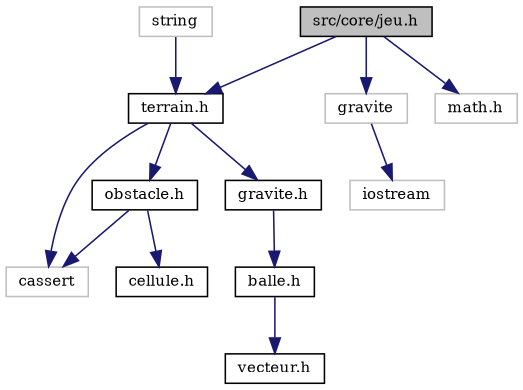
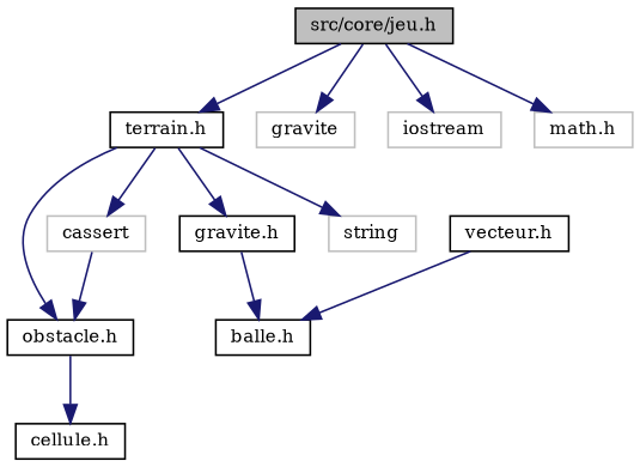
  digraph {
    fontname="DejaVu Serif"
    node [color=black fillcolor=white fontname="DejaVu Serif" fontsize=10 shape=record style=filled]
    edge [color=midnightblue fontname="DejaVu Serif" fontsize=10 labelfontname=Helvetica labelfontsize=10 style=solid]
    n1 [fillcolor=grey75 fontcolor=black height=0.2 label="src/core/jeu.h" width=0.4]
    n2 [height=0.2 label="terrain.h" width=0.4]
    n3 [color=grey75 height=0.2 label=gravite width=0.4]
    n4 [color=grey75 height=0.2 label=iostream width=0.4]
    n5 [color=grey75 height=0.2 label="math.h" width=0.4]
    n6 [height=0.2 label="obstacle.h" width=0.4]
    n7 [color=grey75 height=0.2 label=cassert width=0.4]
    n8 [height=0.2 label="gravite.h" width=0.4]
    n9 [color=grey75 height=0.2 label=string width=0.4]
    n10 [height=0.2 label="cellule.h" width=0.4]
    n11 [height=0.2 label="balle.h" width=0.4]
    n12 [height=0.2 label="vecteur.h" width=0.4]
    n1 -> n2
    n1 -> n3
-   n3 -> n4
+   n1 -> n4
    n1 -> n5
    n2 -> n6
    n2 -> n7
    n2 -> n8
-   n9 -> n2
-   n6 -> n7
+   n2 -> n9
+   n7 -> n6
    n6 -> n10
    n8 -> n11
-   n11 -> n12
+   n12 -> n11
  }
